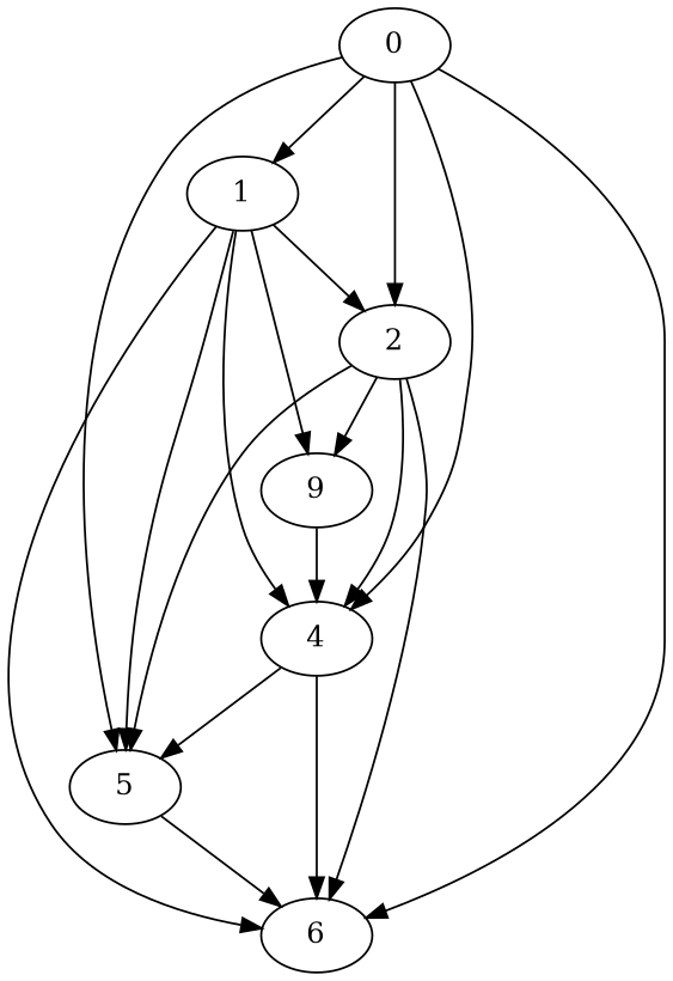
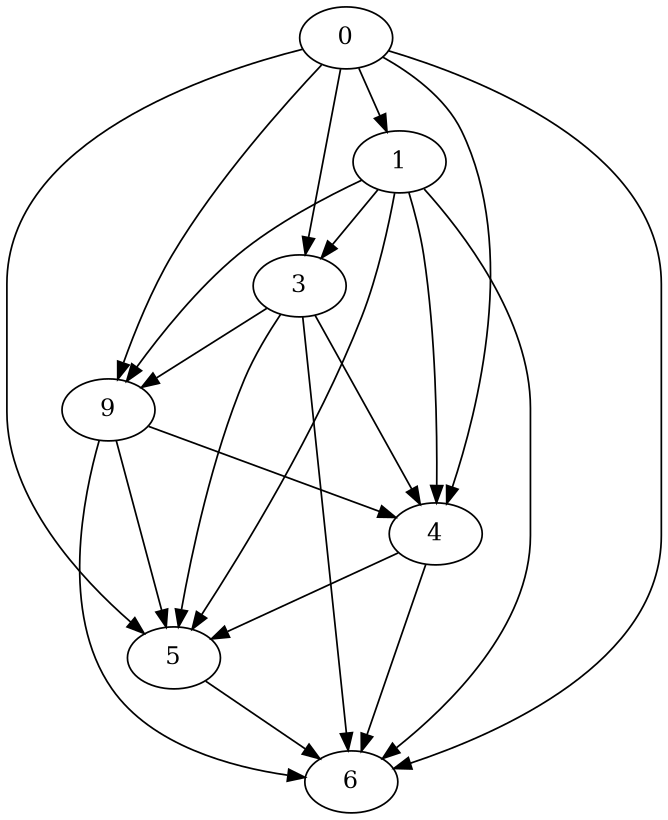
  digraph {
    1
-   2
+   2 [label=3]
    n3 [label=9]
    4
    5
    6
    0
    1 -> 2
    1 -> n3
    1 -> 4
    1 -> 5
    1 -> 6
    2 -> n3
    2 -> 4
    2 -> 5
    2 -> 6
    n3 -> 4
+   n3 -> 5
+   n3 -> 6
    4 -> 5
    4 -> 6
    5 -> 6
    0 -> 1
    0 -> 2
+   0 -> n3
    0 -> 4
    0 -> 5
    0 -> 6
  }
